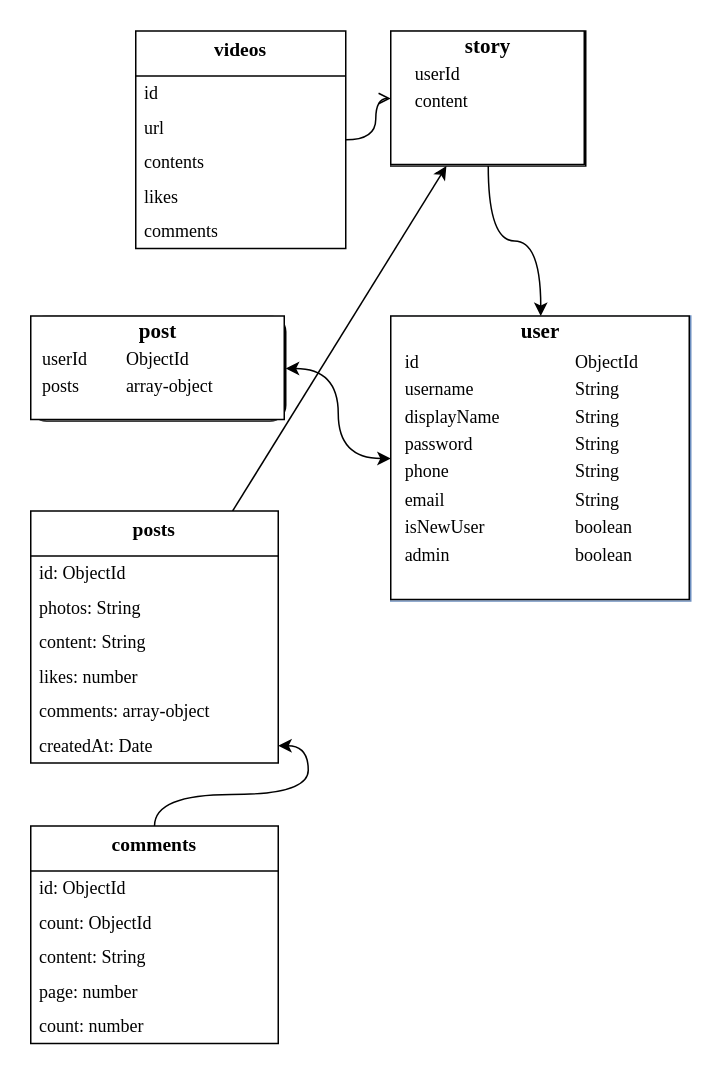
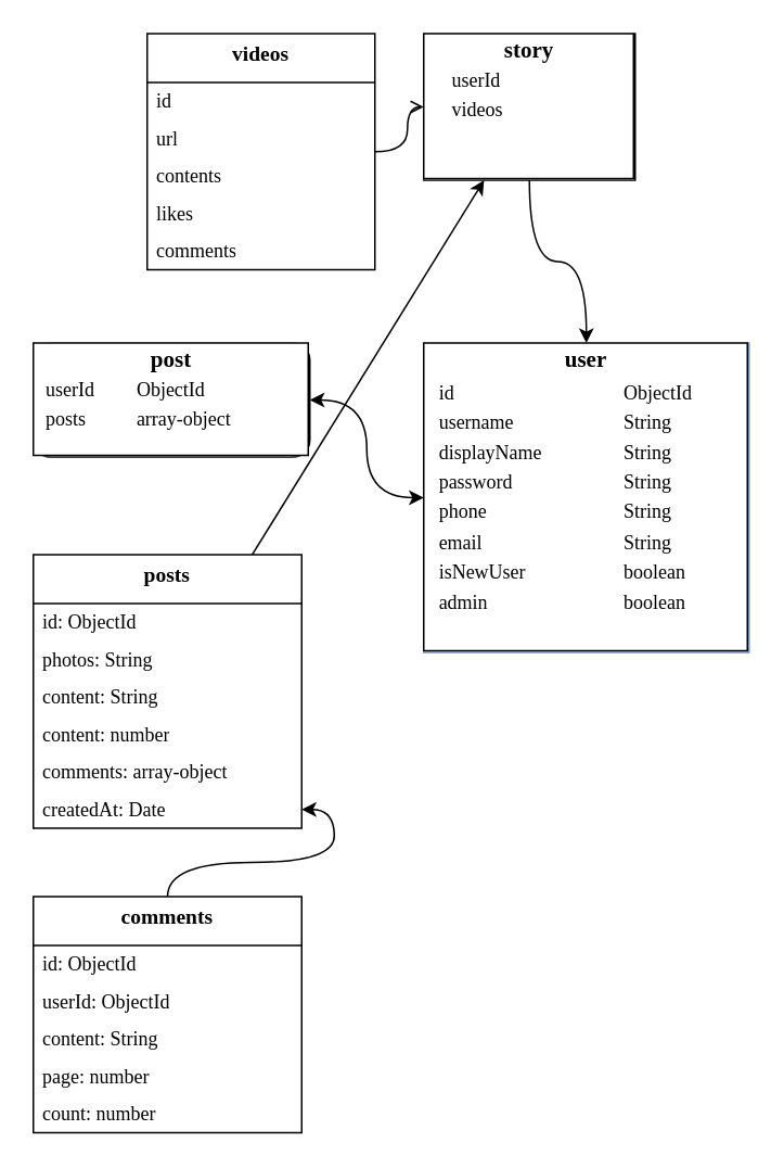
  <mxCell id="0" />
  <mxCell id="1" parent="0" />
  <mxCell id="2" value="" style="edgeStyle=orthogonalEdgeStyle;rounded=0;orthogonalLoop=1;jettySize=auto;html=1;fontFamily=Comic Sans MS;fontSize=12;fontColor=default;curved=1;startArrow=classic;startFill=1;" parent="1" source="3" target="4" edge="1"><mxGeometry relative="1" as="geometry" /></mxCell>
  <mxCell id="3" value="&lt;div style=&quot;text-align: center; box-sizing: border-box; width: 100%; background-image: initial; background-position: initial; background-size: initial; background-repeat: initial; background-attachment: initial; background-origin: initial; background-clip: initial; padding: 2px;&quot;&gt;&lt;b&gt;&lt;font style=&quot;font-size: 14px;&quot;&gt;user&lt;/font&gt;&lt;/b&gt;&lt;/div&gt;&lt;table style=&quot;width:100%;font-size:1em;&quot; cellpadding=&quot;2&quot; cellspacing=&quot;0&quot;&gt;&lt;tbody&gt;&lt;tr&gt;&lt;td&gt;&lt;br&gt;&lt;/td&gt;&lt;td&gt;id&lt;/td&gt;&lt;td&gt;ObjectId&lt;/td&gt;&lt;/tr&gt;&lt;tr&gt;&lt;td&gt;&lt;br&gt;&lt;/td&gt;&lt;td&gt;username&lt;/td&gt;&lt;td&gt;String&lt;/td&gt;&lt;/tr&gt;&lt;tr&gt;&lt;td&gt;&lt;br&gt;&lt;/td&gt;&lt;td&gt;displayName&lt;/td&gt;&lt;td&gt;String&lt;/td&gt;&lt;/tr&gt;&lt;tr&gt;&lt;td&gt;&lt;br&gt;&lt;/td&gt;&lt;td&gt;password&lt;/td&gt;&lt;td&gt;String&lt;/td&gt;&lt;/tr&gt;&lt;tr&gt;&lt;td&gt;&lt;br&gt;&lt;/td&gt;&lt;td&gt;phone&lt;/td&gt;&lt;td&gt;String&lt;/td&gt;&lt;/tr&gt;&lt;tr&gt;&lt;td&gt;&lt;br&gt;&lt;/td&gt;&lt;td&gt;email&lt;/td&gt;&lt;td&gt;String&lt;/td&gt;&lt;/tr&gt;&lt;tr&gt;&lt;td&gt;&lt;br&gt;&lt;/td&gt;&lt;td&gt;isNewUser&lt;/td&gt;&lt;td&gt;boolean&lt;/td&gt;&lt;/tr&gt;&lt;tr&gt;&lt;td&gt;&lt;br&gt;&lt;/td&gt;&lt;td&gt;admin&lt;/td&gt;&lt;td&gt;boolean&lt;/td&gt;&lt;/tr&gt;&lt;tr&gt;&lt;td&gt;&lt;br&gt;&lt;/td&gt;&lt;td&gt;&lt;br&gt;&lt;/td&gt;&lt;td&gt;&lt;br&gt;&lt;/td&gt;&lt;/tr&gt;&lt;tr&gt;&lt;td&gt;&lt;br&gt;&lt;/td&gt;&lt;td&gt;&lt;br&gt;&lt;/td&gt;&lt;td&gt;&lt;br&gt;&lt;/td&gt;&lt;/tr&gt;&lt;/tbody&gt;&lt;/table&gt;" style="verticalAlign=top;align=left;overflow=fill;html=1;whiteSpace=wrap;rounded=0;shadow=0;glass=0;strokeColor=#6c8ebf;spacing=9;fontFamily=Comic Sans MS;fontSize=12;fontColor=default;fillColor=#dae8fc;gradientColor=none;textDirection=ltr;labelBackgroundColor=default;labelBorderColor=default;" parent="1" vertex="1"><mxGeometry x="260" y="210" width="200" height="190" as="geometry" /></mxCell>
  <mxCell id="4" value="&lt;div style=&quot;text-align: center; box-sizing: border-box; width: 100%; background-image: initial; background-position: initial; background-size: initial; background-repeat: initial; background-attachment: initial; background-origin: initial; background-clip: initial; padding: 2px;&quot;&gt;&lt;span style=&quot;font-size: 14px;&quot;&gt;&lt;b&gt;post&lt;/b&gt;&lt;/span&gt;&lt;br&gt;&lt;table style=&quot;font-size: 1em; text-align: left; width: 100%;&quot; cellpadding=&quot;2&quot; cellspacing=&quot;0&quot;&gt;&lt;tbody&gt;&lt;tr&gt;&lt;td&gt;&amp;nbsp;userId&lt;/td&gt;&lt;td&gt;ObjectId&lt;/td&gt;&lt;td&gt;&lt;br&gt;&lt;/td&gt;&lt;/tr&gt;&lt;tr&gt;&lt;td&gt;&amp;nbsp;posts&lt;/td&gt;&lt;td&gt;array-object&lt;/td&gt;&lt;td&gt;&lt;br&gt;&lt;/td&gt;&lt;/tr&gt;&lt;/tbody&gt;&lt;/table&gt;&lt;/div&gt;" style="verticalAlign=top;align=left;overflow=fill;html=1;shadow=0;glass=0;strokeColor=default;spacing=9;fontFamily=Comic Sans MS;fontSize=12;fontColor=default;fillColor=default;gradientColor=none;textDirection=ltr;labelBackgroundColor=default;labelBorderColor=default;fillStyle=solid;whiteSpace=wrap;rounded=1;" parent="1" vertex="1"><mxGeometry x="20" y="210" width="170" height="70" as="geometry" /></mxCell>
  <mxCell id="5" value="" style="rounded=0;orthogonalLoop=1;jettySize=auto;html=1;fontFamily=Comic Sans MS;fontSize=13;fontColor=default;startSize=30;" parent="1" source="6" target="14" edge="1"><mxGeometry relative="1" as="geometry" /></mxCell>
  <mxCell id="6" value="posts" style="swimlane;fontStyle=1;childLayout=stackLayout;horizontal=1;startSize=30;horizontalStack=0;resizeParent=1;resizeParentMax=0;resizeLast=0;collapsible=1;marginBottom=0;whiteSpace=wrap;html=1;rounded=0;shadow=0;glass=0;labelBackgroundColor=none;labelBorderColor=none;strokeColor=default;align=center;verticalAlign=middle;spacing=9;fontFamily=Comic Sans MS;fontSize=13;fontColor=default;fillColor=default;gradientColor=none;spacingTop=-7;swimlaneFillColor=default;" parent="1" vertex="1"><mxGeometry x="20" y="340" width="165" height="168" as="geometry"><mxRectangle x="-155" y="450" width="90" height="40" as="alternateBounds" /></mxGeometry></mxCell>
  <mxCell id="7" value="id: ObjectId" style="text;strokeColor=none;fillColor=none;align=left;verticalAlign=middle;spacingLeft=4;spacingRight=4;overflow=hidden;points=[[0,0.5],[1,0.5]];portConstraint=eastwest;rotatable=0;whiteSpace=wrap;html=1;fontSize=12;fontFamily=Comic Sans MS;fontColor=default;" parent="6" vertex="1"><mxGeometry y="30" width="165" height="23" as="geometry" /></mxCell>
  <mxCell id="8" value="photos: String" style="text;strokeColor=none;fillColor=none;align=left;verticalAlign=middle;spacingLeft=4;spacingRight=4;overflow=hidden;points=[[0,0.5],[1,0.5]];portConstraint=eastwest;rotatable=0;whiteSpace=wrap;html=1;fontSize=12;fontFamily=Comic Sans MS;fontColor=default;" parent="6" vertex="1"><mxGeometry y="53" width="165" height="23" as="geometry" /></mxCell>
  <mxCell id="9" value="content: String" style="text;strokeColor=none;fillColor=none;align=left;verticalAlign=middle;spacingLeft=4;spacingRight=4;overflow=hidden;points=[[0,0.5],[1,0.5]];portConstraint=eastwest;rotatable=0;whiteSpace=wrap;html=1;fontSize=12;fontFamily=Comic Sans MS;fontColor=default;" parent="6" vertex="1"><mxGeometry y="76" width="165" height="23" as="geometry" /></mxCell>
- <mxCell id="10" value="likes: number" style="text;strokeColor=none;fillColor=none;align=left;verticalAlign=middle;spacingLeft=4;spacingRight=4;overflow=hidden;points=[[0,0.5],[1,0.5]];portConstraint=eastwest;rotatable=0;whiteSpace=wrap;html=1;fontSize=12;fontFamily=Comic Sans MS;fontColor=default;" parent="6" vertex="1"><mxGeometry y="99" width="165" height="23" as="geometry" /></mxCell>
+ <mxCell id="10" value="content: number" style="text;strokeColor=none;fillColor=none;align=left;verticalAlign=middle;spacingLeft=4;spacingRight=4;overflow=hidden;points=[[0,0.5],[1,0.5]];portConstraint=eastwest;rotatable=0;whiteSpace=wrap;html=1;fontSize=12;fontFamily=Comic Sans MS;fontColor=default;" parent="6" vertex="1"><mxGeometry y="99" width="165" height="23" as="geometry" /></mxCell>
  <mxCell id="11" value="comments: array-object" style="text;strokeColor=none;fillColor=none;align=left;verticalAlign=middle;spacingLeft=4;spacingRight=4;overflow=hidden;points=[[0,0.5],[1,0.5]];portConstraint=eastwest;rotatable=0;whiteSpace=wrap;html=1;fontSize=12;fontFamily=Comic Sans MS;fontColor=default;" parent="6" vertex="1"><mxGeometry y="122" width="165" height="23" as="geometry" /></mxCell>
  <mxCell id="12" value="createdAt: Date" style="text;strokeColor=none;fillColor=none;align=left;verticalAlign=middle;spacingLeft=4;spacingRight=4;overflow=hidden;points=[[0,0.5],[1,0.5]];portConstraint=eastwest;rotatable=0;whiteSpace=wrap;html=1;fontSize=12;fontFamily=Comic Sans MS;fontColor=default;" vertex="1" parent="6"><mxGeometry y="145" width="165" height="23" as="geometry" /></mxCell>
  <mxCell id="13" value="" style="edgeStyle=orthogonalEdgeStyle;curved=1;rounded=0;orthogonalLoop=1;jettySize=auto;html=1;fontFamily=Comic Sans MS;fontSize=12;fontColor=default;startSize=30;" edge="1" parent="1" source="14" target="3"><mxGeometry relative="1" as="geometry" /></mxCell>
- <mxCell id="14" value="&lt;div style=&quot;text-align: center; box-sizing: border-box; width: 100%; background-image: initial; background-position: initial; background-size: initial; background-repeat: initial; background-attachment: initial; background-origin: initial; background-clip: initial; padding: 2px;&quot;&gt;&lt;span style=&quot;font-size: 14px;&quot;&gt;&lt;b&gt;story&lt;/b&gt;&lt;/span&gt;&lt;br&gt;&lt;table style=&quot;font-size: 1em; text-align: left; width: 100%;&quot; cellpadding=&quot;2&quot; cellspacing=&quot;0&quot;&gt;&lt;tbody&gt;&lt;tr&gt;&lt;td&gt;&lt;br&gt;&lt;/td&gt;&lt;td&gt;userId&lt;/td&gt;&lt;/tr&gt;&lt;tr&gt;&lt;td&gt;&lt;br&gt;&lt;/td&gt;&lt;td&gt;content&lt;/td&gt;&lt;/tr&gt;&lt;/tbody&gt;&lt;/table&gt;&lt;/div&gt;" style="verticalAlign=top;align=left;overflow=fill;html=1;rounded=0;shadow=0;glass=0;strokeColor=default;spacing=9;fontFamily=Comic Sans MS;fontSize=12;fontColor=default;fillColor=default;gradientColor=none;textDirection=ltr;labelBackgroundColor=default;labelBorderColor=default;fillStyle=solid;whiteSpace=wrap;" vertex="1" parent="1"><mxGeometry x="260" y="20" width="130" height="90" as="geometry" /></mxCell>
+ <mxCell id="14" value="&lt;div style=&quot;text-align: center; box-sizing: border-box; width: 100%; background-image: initial; background-position: initial; background-size: initial; background-repeat: initial; background-attachment: initial; background-origin: initial; background-clip: initial; padding: 2px;&quot;&gt;&lt;span style=&quot;font-size: 14px;&quot;&gt;&lt;b&gt;story&lt;/b&gt;&lt;/span&gt;&lt;br&gt;&lt;table style=&quot;font-size: 1em; text-align: left; width: 100%;&quot; cellpadding=&quot;2&quot; cellspacing=&quot;0&quot;&gt;&lt;tbody&gt;&lt;tr&gt;&lt;td&gt;&lt;br&gt;&lt;/td&gt;&lt;td&gt;userId&lt;/td&gt;&lt;/tr&gt;&lt;tr&gt;&lt;td&gt;&lt;br&gt;&lt;/td&gt;&lt;td&gt;videos&lt;/td&gt;&lt;/tr&gt;&lt;/tbody&gt;&lt;/table&gt;&lt;/div&gt;" style="verticalAlign=top;align=left;overflow=fill;html=1;rounded=0;shadow=0;glass=0;strokeColor=default;spacing=9;fontFamily=Comic Sans MS;fontSize=12;fontColor=default;fillColor=default;gradientColor=none;textDirection=ltr;labelBackgroundColor=default;labelBorderColor=default;fillStyle=solid;whiteSpace=wrap;" vertex="1" parent="1"><mxGeometry x="260" y="20" width="130" height="90" as="geometry" /></mxCell>
  <mxCell id="15" value="videos" style="swimlane;fontStyle=1;childLayout=stackLayout;horizontal=1;startSize=30;horizontalStack=0;resizeParent=1;resizeParentMax=0;resizeLast=0;collapsible=1;marginBottom=0;whiteSpace=wrap;html=1;rounded=0;shadow=0;glass=0;labelBackgroundColor=none;labelBorderColor=none;strokeColor=default;align=center;verticalAlign=middle;spacing=9;fontFamily=Comic Sans MS;fontSize=13;fontColor=default;fillColor=default;gradientColor=none;spacingTop=-7;swimlaneFillColor=default;" vertex="1" parent="1"><mxGeometry x="90" y="20" width="140" height="145" as="geometry"><mxRectangle x="-110" y="130" width="90" height="40" as="alternateBounds" /></mxGeometry></mxCell>
  <mxCell id="16" value="id" style="text;strokeColor=none;fillColor=none;align=left;verticalAlign=middle;spacingLeft=4;spacingRight=4;overflow=hidden;points=[[0,0.5],[1,0.5]];portConstraint=eastwest;rotatable=0;whiteSpace=wrap;html=1;fontSize=12;fontFamily=Comic Sans MS;fontColor=default;" vertex="1" parent="15"><mxGeometry y="30" width="140" height="23" as="geometry" /></mxCell>
  <mxCell id="17" value="url" style="text;strokeColor=none;fillColor=none;align=left;verticalAlign=middle;spacingLeft=4;spacingRight=4;overflow=hidden;points=[[0,0.5],[1,0.5]];portConstraint=eastwest;rotatable=0;whiteSpace=wrap;html=1;fontSize=12;fontFamily=Comic Sans MS;fontColor=default;" vertex="1" parent="15"><mxGeometry y="53" width="140" height="23" as="geometry" /></mxCell>
  <mxCell id="18" value="contents" style="text;strokeColor=none;fillColor=none;align=left;verticalAlign=middle;spacingLeft=4;spacingRight=4;overflow=hidden;points=[[0,0.5],[1,0.5]];portConstraint=eastwest;rotatable=0;whiteSpace=wrap;html=1;fontSize=12;fontFamily=Comic Sans MS;fontColor=default;" vertex="1" parent="15"><mxGeometry y="76" width="140" height="23" as="geometry" /></mxCell>
  <mxCell id="19" value="likes" style="text;strokeColor=none;fillColor=none;align=left;verticalAlign=middle;spacingLeft=4;spacingRight=4;overflow=hidden;points=[[0,0.5],[1,0.5]];portConstraint=eastwest;rotatable=0;whiteSpace=wrap;html=1;fontSize=12;fontFamily=Comic Sans MS;fontColor=default;" vertex="1" parent="15"><mxGeometry y="99" width="140" height="23" as="geometry" /></mxCell>
  <mxCell id="20" value="comments" style="text;strokeColor=none;fillColor=none;align=left;verticalAlign=middle;spacingLeft=4;spacingRight=4;overflow=hidden;points=[[0,0.5],[1,0.5]];portConstraint=eastwest;rotatable=0;whiteSpace=wrap;html=1;fontSize=12;fontFamily=Comic Sans MS;fontColor=default;" vertex="1" parent="15"><mxGeometry y="122" width="140" height="23" as="geometry" /></mxCell>
  <mxCell id="21" value="" style="edgeStyle=orthogonalEdgeStyle;rounded=0;orthogonalLoop=1;jettySize=auto;html=1;fontFamily=Comic Sans MS;fontSize=13;fontColor=default;startSize=30;curved=1;endArrow=open;" edge="1" source="15" target="14" parent="1"><mxGeometry relative="1" as="geometry" /></mxCell>
  <mxCell id="22" value="" style="edgeStyle=orthogonalEdgeStyle;curved=1;rounded=0;orthogonalLoop=1;jettySize=auto;html=1;fontFamily=Comic Sans MS;fontSize=12;fontColor=default;startSize=30;" edge="1" parent="1" source="23" target="12"><mxGeometry relative="1" as="geometry" /></mxCell>
  <mxCell id="23" value="comments" style="swimlane;fontStyle=1;childLayout=stackLayout;horizontal=1;startSize=30;horizontalStack=0;resizeParent=1;resizeParentMax=0;resizeLast=0;collapsible=1;marginBottom=0;whiteSpace=wrap;html=1;rounded=0;shadow=0;glass=0;labelBackgroundColor=none;labelBorderColor=none;strokeColor=default;align=center;verticalAlign=middle;spacing=9;fontFamily=Comic Sans MS;fontSize=13;fontColor=default;fillColor=default;gradientColor=none;spacingTop=-7;swimlaneFillColor=default;" vertex="1" parent="1"><mxGeometry x="20" y="550" width="165" height="145" as="geometry"><mxRectangle x="-155" y="450" width="90" height="40" as="alternateBounds" /></mxGeometry></mxCell>
  <mxCell id="24" value="id: ObjectId" style="text;strokeColor=none;fillColor=none;align=left;verticalAlign=middle;spacingLeft=4;spacingRight=4;overflow=hidden;points=[[0,0.5],[1,0.5]];portConstraint=eastwest;rotatable=0;whiteSpace=wrap;html=1;fontSize=12;fontFamily=Comic Sans MS;fontColor=default;" vertex="1" parent="23"><mxGeometry y="30" width="165" height="23" as="geometry" /></mxCell>
- <mxCell id="25" value="count: ObjectId" style="text;strokeColor=none;fillColor=none;align=left;verticalAlign=middle;spacingLeft=4;spacingRight=4;overflow=hidden;points=[[0,0.5],[1,0.5]];portConstraint=eastwest;rotatable=0;whiteSpace=wrap;html=1;fontSize=12;fontFamily=Comic Sans MS;fontColor=default;" vertex="1" parent="23"><mxGeometry y="53" width="165" height="23" as="geometry" /></mxCell>
+ <mxCell id="25" value="userId: ObjectId" style="text;strokeColor=none;fillColor=none;align=left;verticalAlign=middle;spacingLeft=4;spacingRight=4;overflow=hidden;points=[[0,0.5],[1,0.5]];portConstraint=eastwest;rotatable=0;whiteSpace=wrap;html=1;fontSize=12;fontFamily=Comic Sans MS;fontColor=default;" vertex="1" parent="23"><mxGeometry y="53" width="165" height="23" as="geometry" /></mxCell>
  <mxCell id="26" value="content: String" style="text;strokeColor=none;fillColor=none;align=left;verticalAlign=middle;spacingLeft=4;spacingRight=4;overflow=hidden;points=[[0,0.5],[1,0.5]];portConstraint=eastwest;rotatable=0;whiteSpace=wrap;html=1;fontSize=12;fontFamily=Comic Sans MS;fontColor=default;" vertex="1" parent="23"><mxGeometry y="76" width="165" height="23" as="geometry" /></mxCell>
  <mxCell id="27" value="page: number" style="text;strokeColor=none;fillColor=none;align=left;verticalAlign=middle;spacingLeft=4;spacingRight=4;overflow=hidden;points=[[0,0.5],[1,0.5]];portConstraint=eastwest;rotatable=0;whiteSpace=wrap;html=1;fontSize=12;fontFamily=Comic Sans MS;fontColor=default;" vertex="1" parent="23"><mxGeometry y="99" width="165" height="23" as="geometry" /></mxCell>
  <mxCell id="28" value="count: number" style="text;strokeColor=none;fillColor=none;align=left;verticalAlign=middle;spacingLeft=4;spacingRight=4;overflow=hidden;points=[[0,0.5],[1,0.5]];portConstraint=eastwest;rotatable=0;whiteSpace=wrap;html=1;fontSize=12;fontFamily=Comic Sans MS;fontColor=default;" vertex="1" parent="23"><mxGeometry y="122" width="165" height="23" as="geometry" /></mxCell>
